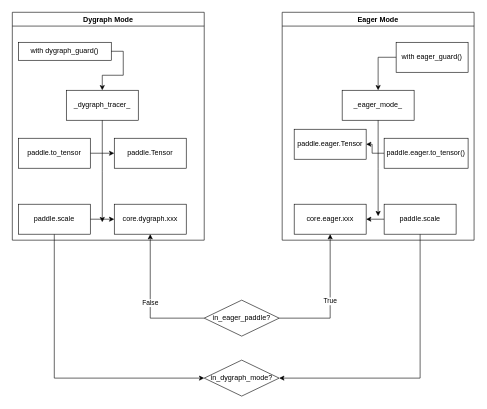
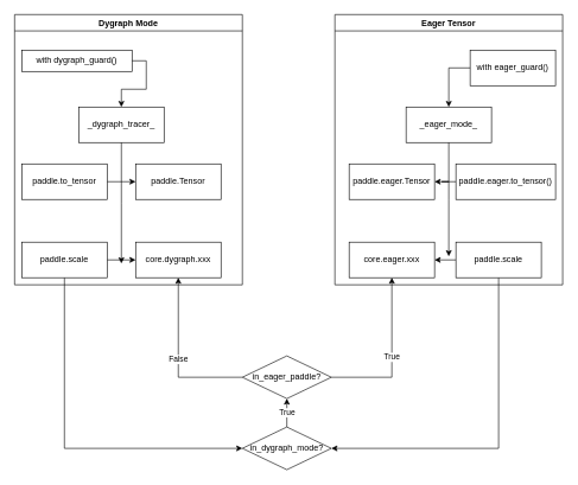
  <mxCell id="0" />
  <mxCell id="1" parent="0" />
  <mxCell id="2" value="core.dygraph.xxx" style="rounded=0;whiteSpace=wrap;html=1;" vertex="1" parent="1"><mxGeometry x="190" y="340" width="120" height="50" as="geometry" /></mxCell>
  <mxCell id="3" value="paddle.Tensor" style="rounded=0;whiteSpace=wrap;html=1;" vertex="1" parent="1"><mxGeometry x="190" y="230" width="120" height="50" as="geometry" /></mxCell>
  <mxCell id="4" style="edgeStyle=orthogonalEdgeStyle;rounded=0;orthogonalLoop=1;jettySize=auto;html=1;exitX=0;exitY=0.5;exitDx=0;exitDy=0;" edge="1" parent="1" source="5" target="6"><mxGeometry relative="1" as="geometry" /></mxCell>
  <mxCell id="5" value="paddle.eager.to_tensor()" style="rounded=0;whiteSpace=wrap;html=1;" vertex="1" parent="1"><mxGeometry x="640" y="230" width="140" height="50" as="geometry" /></mxCell>
- <mxCell id="6" value="paddle.eager.Tensor" style="rounded=0;whiteSpace=wrap;html=1;" vertex="1" parent="1"><mxGeometry x="490" y="215" width="120" height="50" as="geometry" /></mxCell>
+ <mxCell id="6" value="paddle.eager.Tensor" style="rounded=0;whiteSpace=wrap;html=1;" vertex="1" parent="1"><mxGeometry x="490" y="230" width="120" height="50" as="geometry" /></mxCell>
  <mxCell id="7" style="edgeStyle=orthogonalEdgeStyle;rounded=0;orthogonalLoop=1;jettySize=auto;html=1;exitX=1;exitY=0.5;exitDx=0;exitDy=0;entryX=0;entryY=0.5;entryDx=0;entryDy=0;" edge="1" parent="1" source="8" target="3"><mxGeometry relative="1" as="geometry" /></mxCell>
  <mxCell id="8" value="paddle.to_tensor" style="rounded=0;whiteSpace=wrap;html=1;" vertex="1" parent="1"><mxGeometry x="30" y="230" width="120" height="50" as="geometry" /></mxCell>
  <mxCell id="9" style="edgeStyle=orthogonalEdgeStyle;rounded=0;orthogonalLoop=1;jettySize=auto;html=1;exitX=1;exitY=0.5;exitDx=0;exitDy=0;" edge="1" parent="1" source="11" target="2"><mxGeometry relative="1" as="geometry" /></mxCell>
  <mxCell id="10" style="edgeStyle=orthogonalEdgeStyle;rounded=0;orthogonalLoop=1;jettySize=auto;html=1;exitX=0.5;exitY=1;exitDx=0;exitDy=0;entryX=0;entryY=0.5;entryDx=0;entryDy=0;" edge="1" parent="1" source="11" target="28"><mxGeometry relative="1" as="geometry" /></mxCell>
  <mxCell id="11" value="paddle.scale" style="rounded=0;whiteSpace=wrap;html=1;" vertex="1" parent="1"><mxGeometry x="30" y="340" width="120" height="50" as="geometry" /></mxCell>
  <mxCell id="12" style="edgeStyle=orthogonalEdgeStyle;rounded=0;orthogonalLoop=1;jettySize=auto;html=1;exitX=0;exitY=0.5;exitDx=0;exitDy=0;entryX=1;entryY=0.5;entryDx=0;entryDy=0;" edge="1" parent="1" source="14" target="15"><mxGeometry relative="1" as="geometry" /></mxCell>
  <mxCell id="13" style="edgeStyle=orthogonalEdgeStyle;rounded=0;orthogonalLoop=1;jettySize=auto;html=1;exitX=0.5;exitY=1;exitDx=0;exitDy=0;entryX=1;entryY=0.5;entryDx=0;entryDy=0;" edge="1" parent="1" source="14" target="28"><mxGeometry relative="1" as="geometry" /></mxCell>
  <mxCell id="14" value="paddle.scale" style="rounded=0;whiteSpace=wrap;html=1;" vertex="1" parent="1"><mxGeometry x="640" y="340" width="120" height="50" as="geometry" /></mxCell>
  <mxCell id="15" value="core.eager.xxx" style="rounded=0;whiteSpace=wrap;html=1;" vertex="1" parent="1"><mxGeometry x="490" y="340" width="120" height="50" as="geometry" /></mxCell>
  <mxCell id="16" value="Dygraph Mode" style="swimlane;" vertex="1" parent="1"><mxGeometry y="20" width="320" height="380" as="geometry" x="20" /></mxCell>
  <mxCell id="17" value="_dygraph_tracer_" style="rounded=0;whiteSpace=wrap;html=1;" vertex="1" parent="16"><mxGeometry x="90" y="130" width="120" height="50" as="geometry" /></mxCell>
  <mxCell id="18" value="with dygraph_guard()" style="rounded=0;whiteSpace=wrap;html=1;" vertex="1" parent="16"><mxGeometry x="10" y="50" width="155" height="30" as="geometry" /></mxCell>
  <mxCell id="19" style="edgeStyle=orthogonalEdgeStyle;rounded=0;orthogonalLoop=1;jettySize=auto;html=1;exitX=1;exitY=0.5;exitDx=0;exitDy=0;entryX=0.5;entryY=0;entryDx=0;entryDy=0;" edge="1" parent="16" source="18" target="17"><mxGeometry relative="1" as="geometry" /></mxCell>
- <mxCell id="20" value="Eager Mode" style="swimlane;" vertex="1" parent="1"><mxGeometry x="470" y="20" width="320" height="380" as="geometry" /></mxCell>
+ <mxCell id="20" value="Eager Tensor" style="swimlane;" vertex="1" parent="1"><mxGeometry x="470" y="20" width="320" height="380" as="geometry" /></mxCell>
  <mxCell id="21" value="_eager_mode_" style="rounded=0;whiteSpace=wrap;html=1;" vertex="1" parent="20"><mxGeometry x="100" y="130" width="120" height="50" as="geometry" /></mxCell>
  <mxCell id="22" value="with eager_guard()" style="rounded=0;whiteSpace=wrap;html=1;" vertex="1" parent="20"><mxGeometry x="190" y="50" width="120" height="50" as="geometry" /></mxCell>
  <mxCell id="23" style="edgeStyle=orthogonalEdgeStyle;rounded=0;orthogonalLoop=1;jettySize=auto;html=1;exitX=0;exitY=0.5;exitDx=0;exitDy=0;" edge="1" parent="20" source="22" target="21"><mxGeometry relative="1" as="geometry" /></mxCell>
  <mxCell id="24" value="True" style="edgeStyle=orthogonalEdgeStyle;rounded=0;orthogonalLoop=1;jettySize=auto;html=1;exitX=1;exitY=0.5;exitDx=0;exitDy=0;entryX=0.5;entryY=1;entryDx=0;entryDy=0;" edge="1" parent="1" source="26" target="15"><mxGeometry relative="1" as="geometry" /></mxCell>
  <mxCell id="25" value="False" style="edgeStyle=orthogonalEdgeStyle;rounded=0;orthogonalLoop=1;jettySize=auto;html=1;exitX=0;exitY=0.5;exitDx=0;exitDy=0;entryX=0.5;entryY=1;entryDx=0;entryDy=0;" edge="1" parent="1" source="26" target="2"><mxGeometry relative="1" as="geometry" /></mxCell>
  <mxCell id="26" value="in_eager_paddle?" style="rhombus;whiteSpace=wrap;html=1;" vertex="1" parent="1"><mxGeometry x="340" y="500" width="125" height="60" as="geometry" /></mxCell>
+ <mxCell id="27" value="True" style="edgeStyle=orthogonalEdgeStyle;rounded=0;orthogonalLoop=1;jettySize=auto;html=1;exitX=0.5;exitY=0;exitDx=0;exitDy=0;entryX=0.5;entryY=1;entryDx=0;entryDy=0;" edge="1" parent="1" source="28" target="26"><mxGeometry relative="1" as="geometry" /></mxCell>
  <mxCell id="28" value="in_dygraph_mode?" style="rhombus;whiteSpace=wrap;html=1;" vertex="1" parent="1"><mxGeometry x="340" y="600" width="125" height="60" as="geometry" /></mxCell>
  <mxCell id="29" style="edgeStyle=orthogonalEdgeStyle;rounded=0;orthogonalLoop=1;jettySize=auto;html=1;exitX=0.5;exitY=1;exitDx=0;exitDy=0;" edge="1" parent="1" source="17"><mxGeometry relative="1" as="geometry"><mxPoint x="170" y="370" as="targetPoint" /></mxGeometry></mxCell>
  <mxCell id="30" style="edgeStyle=orthogonalEdgeStyle;rounded=0;orthogonalLoop=1;jettySize=auto;html=1;exitX=0.5;exitY=1;exitDx=0;exitDy=0;" edge="1" parent="1" source="21"><mxGeometry relative="1" as="geometry"><mxPoint x="630" y="360" as="targetPoint" /></mxGeometry></mxCell>
